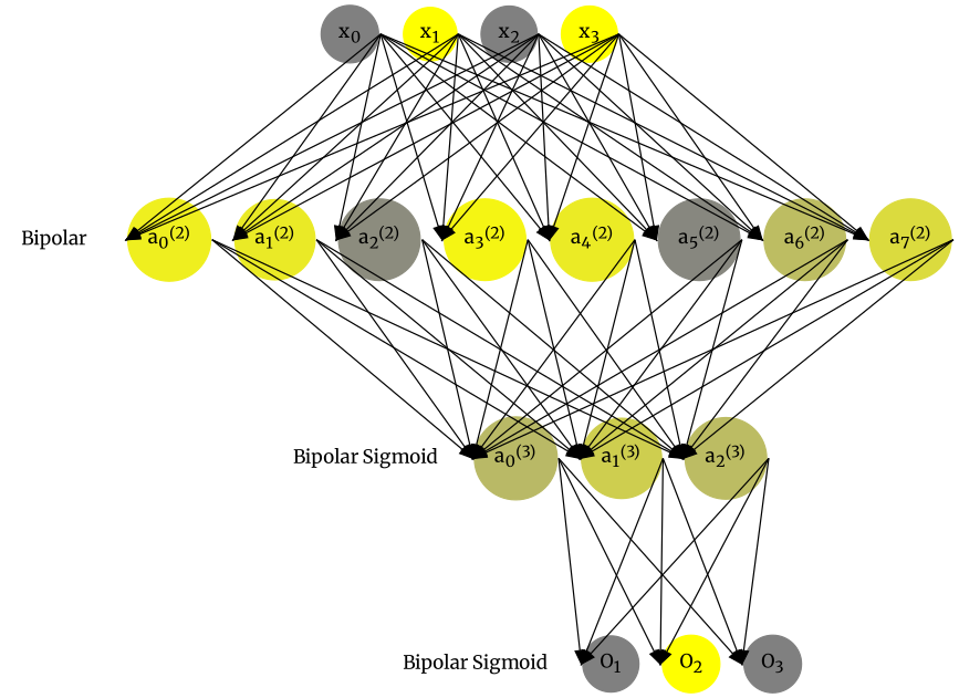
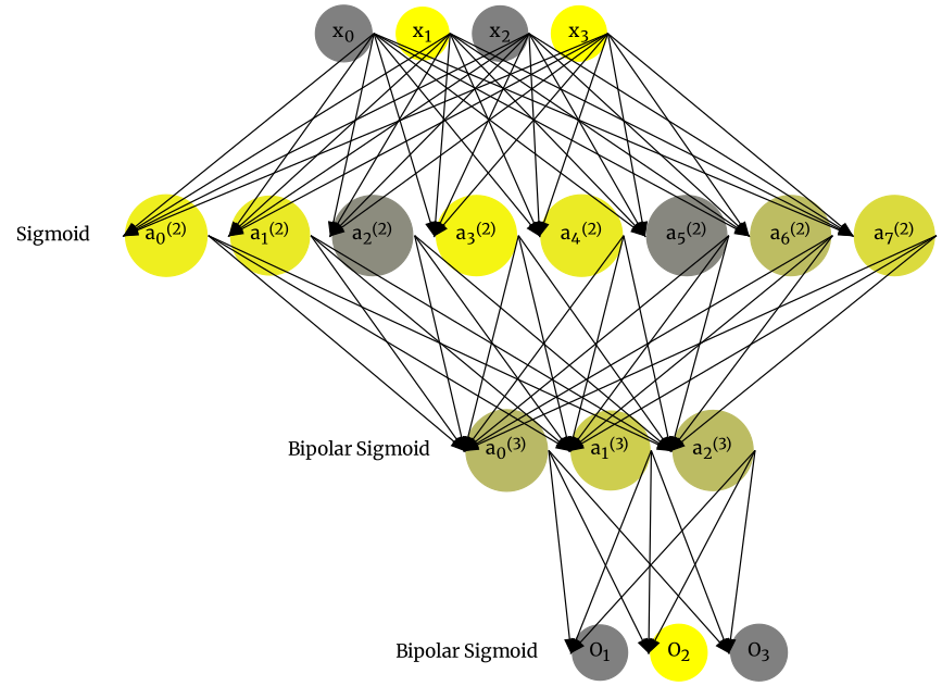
  digraph {
    rankdir=TB
    ranksep=1.4
    splines=false
    fontname=Merriweather
    node [color="0.1667, 0.0, 0.5" fillcolor="0.1667, 0.0, 0.5" shape=circle style=filled fontname=Merriweather]
    edge [headport=w style=solid tailport=e fontname=Merriweather]
    n1 [label=<x<sub>0</sub>>]
    n2 [color="0.1667, 1.0, 1.0" fillcolor="0.1667, 1.0, 1.0" label=<x<sub>1</sub>>]
    n3 [label=<x<sub>2</sub>>]
    n4 [color="0.1667, 1.0, 1.0" fillcolor="0.1667, 1.0, 1.0" label=<x<sub>3</sub>>]
    n5 [color="0.1667, 0.870007, 0.935004" fillcolor="0.1667, 0.870007, 0.935004" label=<a<sub>0</sub><sup>(2)</sup>>]
    n6 [color="0.1667, 0.834287, 0.917144" fillcolor="0.1667, 0.834287, 0.917144" label=<a<sub>1</sub><sup>(2)</sup>>]
    n7 [color="0.1667, 0.101410, 0.550705" fillcolor="0.1667, 0.101410, 0.550705" label=<a<sub>2</sub><sup>(2)</sup>>]
    n8 [color="0.1667, 0.918747, 0.959374" fillcolor="0.1667, 0.918747, 0.959374" label=<a<sub>3</sub><sup>(2)</sup>>]
    n9 [color="0.1667, 0.839664, 0.919832" fillcolor="0.1667, 0.839664, 0.919832" label=<a<sub>4</sub><sup>(2)</sup>>]
    n10 [color="0.1667, 0.059897, 0.529949" fillcolor="0.1667, 0.059897, 0.529949" label=<a<sub>5</sub><sup>(2)</sup>>]
    n11 [color="0.1667, 0.477726, 0.738863" fillcolor="0.1667, 0.477726, 0.738863" label=<a<sub>6</sub><sup>(2)</sup>>]
    n12 [color="0.1667, 0.712839, 0.856419" fillcolor="0.1667, 0.712839, 0.856419" label=<a<sub>7</sub><sup>(2)</sup>>]
    n13 [color="0.1667, 0.446630, 0.723315" fillcolor="0.1667, 0.446630, 0.723315" label=<a<sub>0</sub><sup>(3)</sup>>]
    n14 [color="0.1667, 0.613698, 0.806849" fillcolor="0.1667, 0.613698, 0.806849" label=<a<sub>1</sub><sup>(3)</sup>>]
    n15 [color="0.1667, 0.470078, 0.735039" fillcolor="0.1667, 0.470078, 0.735039" label=<a<sub>2</sub><sup>(3)</sup>>]
    n16 [label=<O<sub>1</sub>>]
    n17 [color="0.1667, 1.0, 1.0" fillcolor="0.1667, 1.0, 1.0" label=<O<sub>2</sub>>]
    n18 [label=<O<sub>3</sub>>]
-   n19 [label=Bipolar shape=plaintext color="" fillcolor="" style=""]
+   n19 [label=Sigmoid shape=plaintext color="" fillcolor="" style=""]
    n20 [label="Bipolar Sigmoid" shape=plaintext color="" fillcolor="" style=""]
    n21 [label="Bipolar Sigmoid" shape=plaintext color="" fillcolor="" style=""]
    subgraph sub_1 {
      n1
    }
    subgraph sub_2 {
      n2
    }
    subgraph sub_3 {
      n3
    }
    subgraph sub_4 {
      n4
    }
    subgraph sub_5 {
      n5
    }
    subgraph sub_6 {
      n6
    }
    subgraph sub_7 {
      n7
    }
    subgraph sub_8 {
      n8
    }
    subgraph sub_9 {
      n9
    }
    subgraph sub_10 {
      n10
    }
    subgraph sub_11 {
      n11
    }
    subgraph sub_12 {
      n12
    }
    subgraph sub_13 {
      n13
    }
    subgraph sub_14 {
      n14
    }
    subgraph sub_15 {
      n15
    }
    subgraph sub_16 {
      n16
    }
    subgraph sub_17 {
      n17
    }
    subgraph sub_18 {
      n18
    }
    subgraph sub_19 {
      rank=same
      n1
      n2
      n3
      n4
    }
    subgraph sub_20 {
      rank=same
      n5
      n6
      n7
      n8
      n9
      n10
      n11
      n12
    }
    subgraph sub_21 {
      rank=same
      n13
      n14
      n15
    }
    subgraph sub_22 {
      rank=same
      n16
      n17
      n18
    }
    subgraph sub_23 {
      rank=same
      n5
      n19
    }
    subgraph sub_24 {
      rank=same
      n13
      n20
    }
    subgraph sub_25 {
      rank=same
      n16
      n21
    }
    n1 -> n2 [style=invis]
    n1 -> n5
    n1 -> n6
    n1 -> n7
    n1 -> n8
    n1 -> n9
    n1 -> n10
    n1 -> n11
    n1 -> n12
    n2 -> n3 [style=invis]
    n2 -> n5
    n2 -> n6
    n2 -> n7
    n2 -> n8
    n2 -> n9
    n2 -> n10
    n2 -> n11
    n2 -> n12
    n3 -> n4 [style=invis]
    n3 -> n5
    n3 -> n6
    n3 -> n7
    n3 -> n8
    n3 -> n9
    n3 -> n10
    n3 -> n11
    n3 -> n12
    n4 -> n5
    n4 -> n6
    n4 -> n7
    n4 -> n8
    n4 -> n9
    n4 -> n10
    n4 -> n11
    n4 -> n12
    n5 -> n6 [style=invis]
    n5 -> n13
    n5 -> n14
    n5 -> n15
    n6 -> n7 [style=invis]
    n6 -> n13
    n6 -> n14
    n6 -> n15
    n7 -> n8 [style=invis]
    n7 -> n13
    n7 -> n14
    n7 -> n15
    n8 -> n9 [style=invis]
    n8 -> n13
    n8 -> n14
    n8 -> n15
    n9 -> n10 [style=invis]
    n9 -> n13
    n9 -> n14
    n9 -> n15
    n10 -> n11 [style=invis]
    n10 -> n13
    n10 -> n14
    n10 -> n15
    n11 -> n12 [style=invis]
    n11 -> n13
    n11 -> n14
    n11 -> n15
    n12 -> n13
    n12 -> n14
    n12 -> n15
    n13 -> n14 [style=invis]
    n13 -> n16
    n13 -> n17
    n13 -> n18
    n14 -> n15 [style=invis]
    n14 -> n16
    n14 -> n17
    n14 -> n18
    n15 -> n16
    n15 -> n17
    n15 -> n18
    n16 -> n17 [style=invis]
    n17 -> n18 [style=invis]
    n19 -> n5 [style=invis]
    n20 -> n13 [style=invis]
    n21 -> n16 [style=invis]
  }
